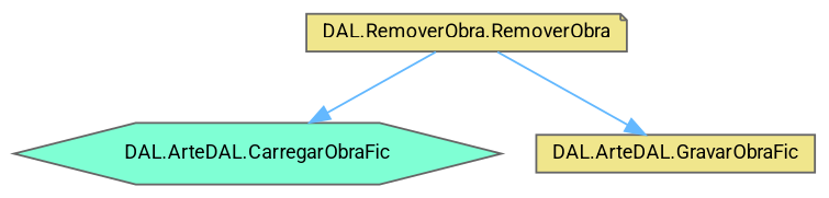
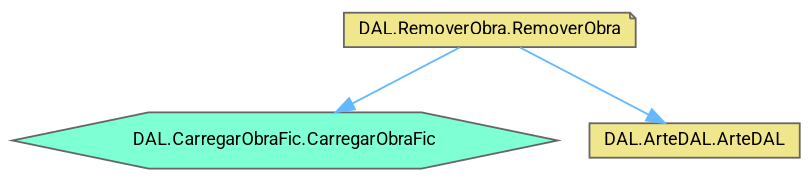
  digraph {
    fontname=Roboto
    rankdir=TB
    node [color=grey40 fillcolor=khaki fontname=Roboto fontsize=10 style=filled]
    edge [arrowhead=normal color=steelblue1 fontname=Roboto fontsize=10 labelfontname=Helvetica labelfontsize=10 style=solid]
    n1 [color=gray40 fontcolor=black height=0.2 label="DAL.RemoverObra.RemoverObra" shape=note width=0.4]
-   n2 [fillcolor=aquamarine height=0.2 label="DAL.ArteDAL.CarregarObraFic" shape=hexagon width=0.4]
-   n3 [height=0.2 label="DAL.ArteDAL.GravarObraFic" shape=box width=0.4]
+   n2 [fillcolor=aquamarine height=0.2 label="DAL.CarregarObraFic.CarregarObraFic" shape=hexagon width=0.4]
+   n3 [height=0.2 label="DAL.ArteDAL.ArteDAL" shape=box width=0.4]
    n1 -> n2
    n1 -> n3
  }
